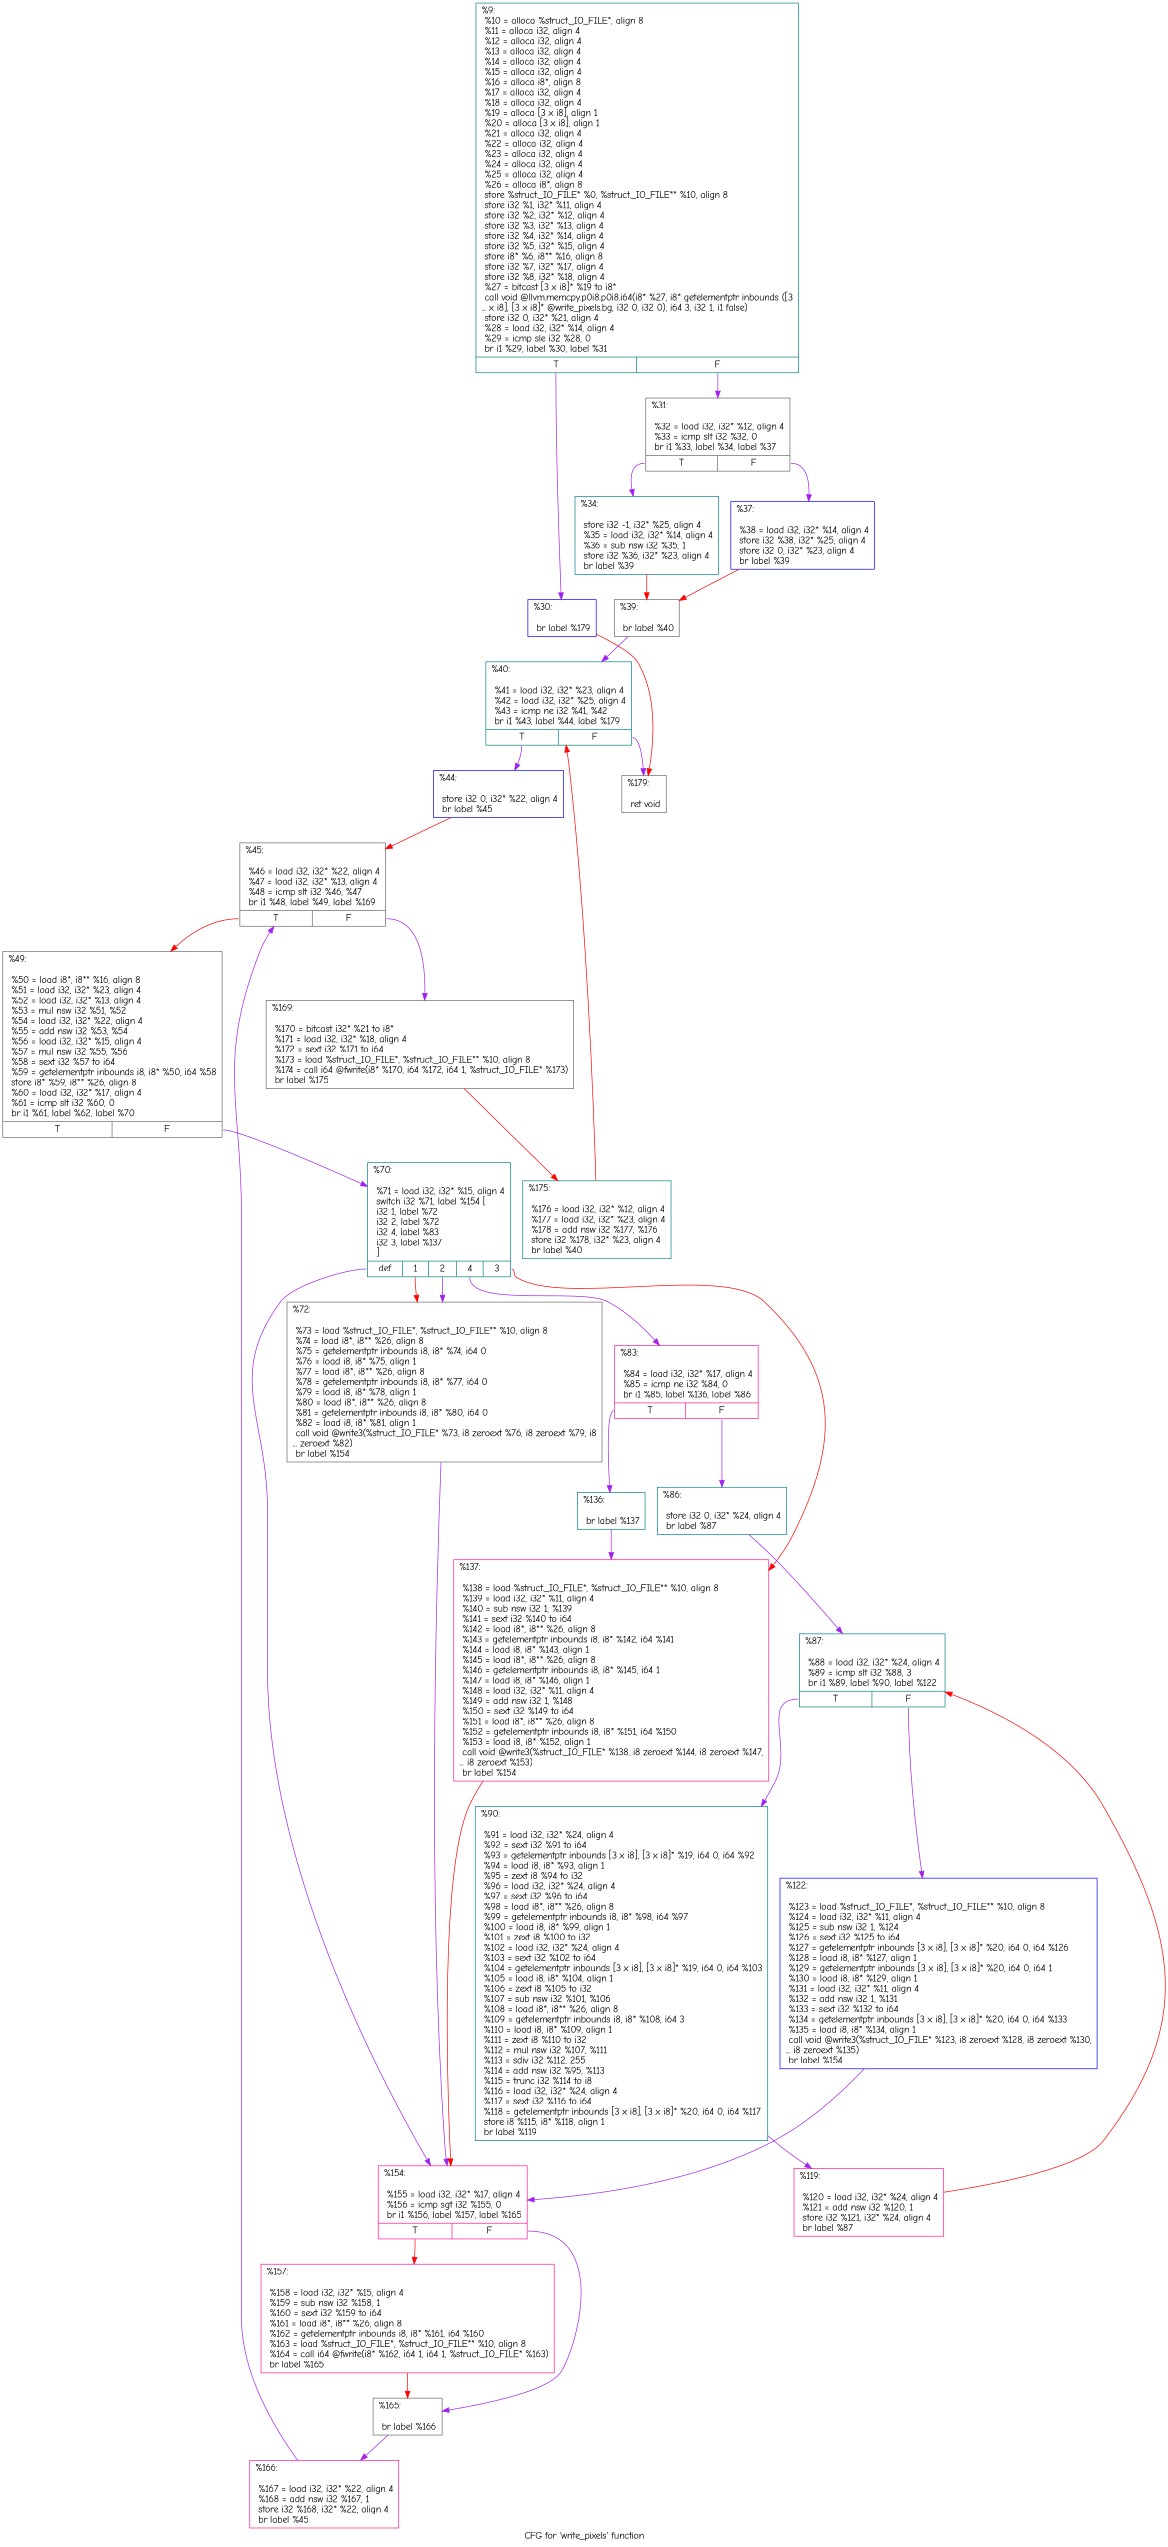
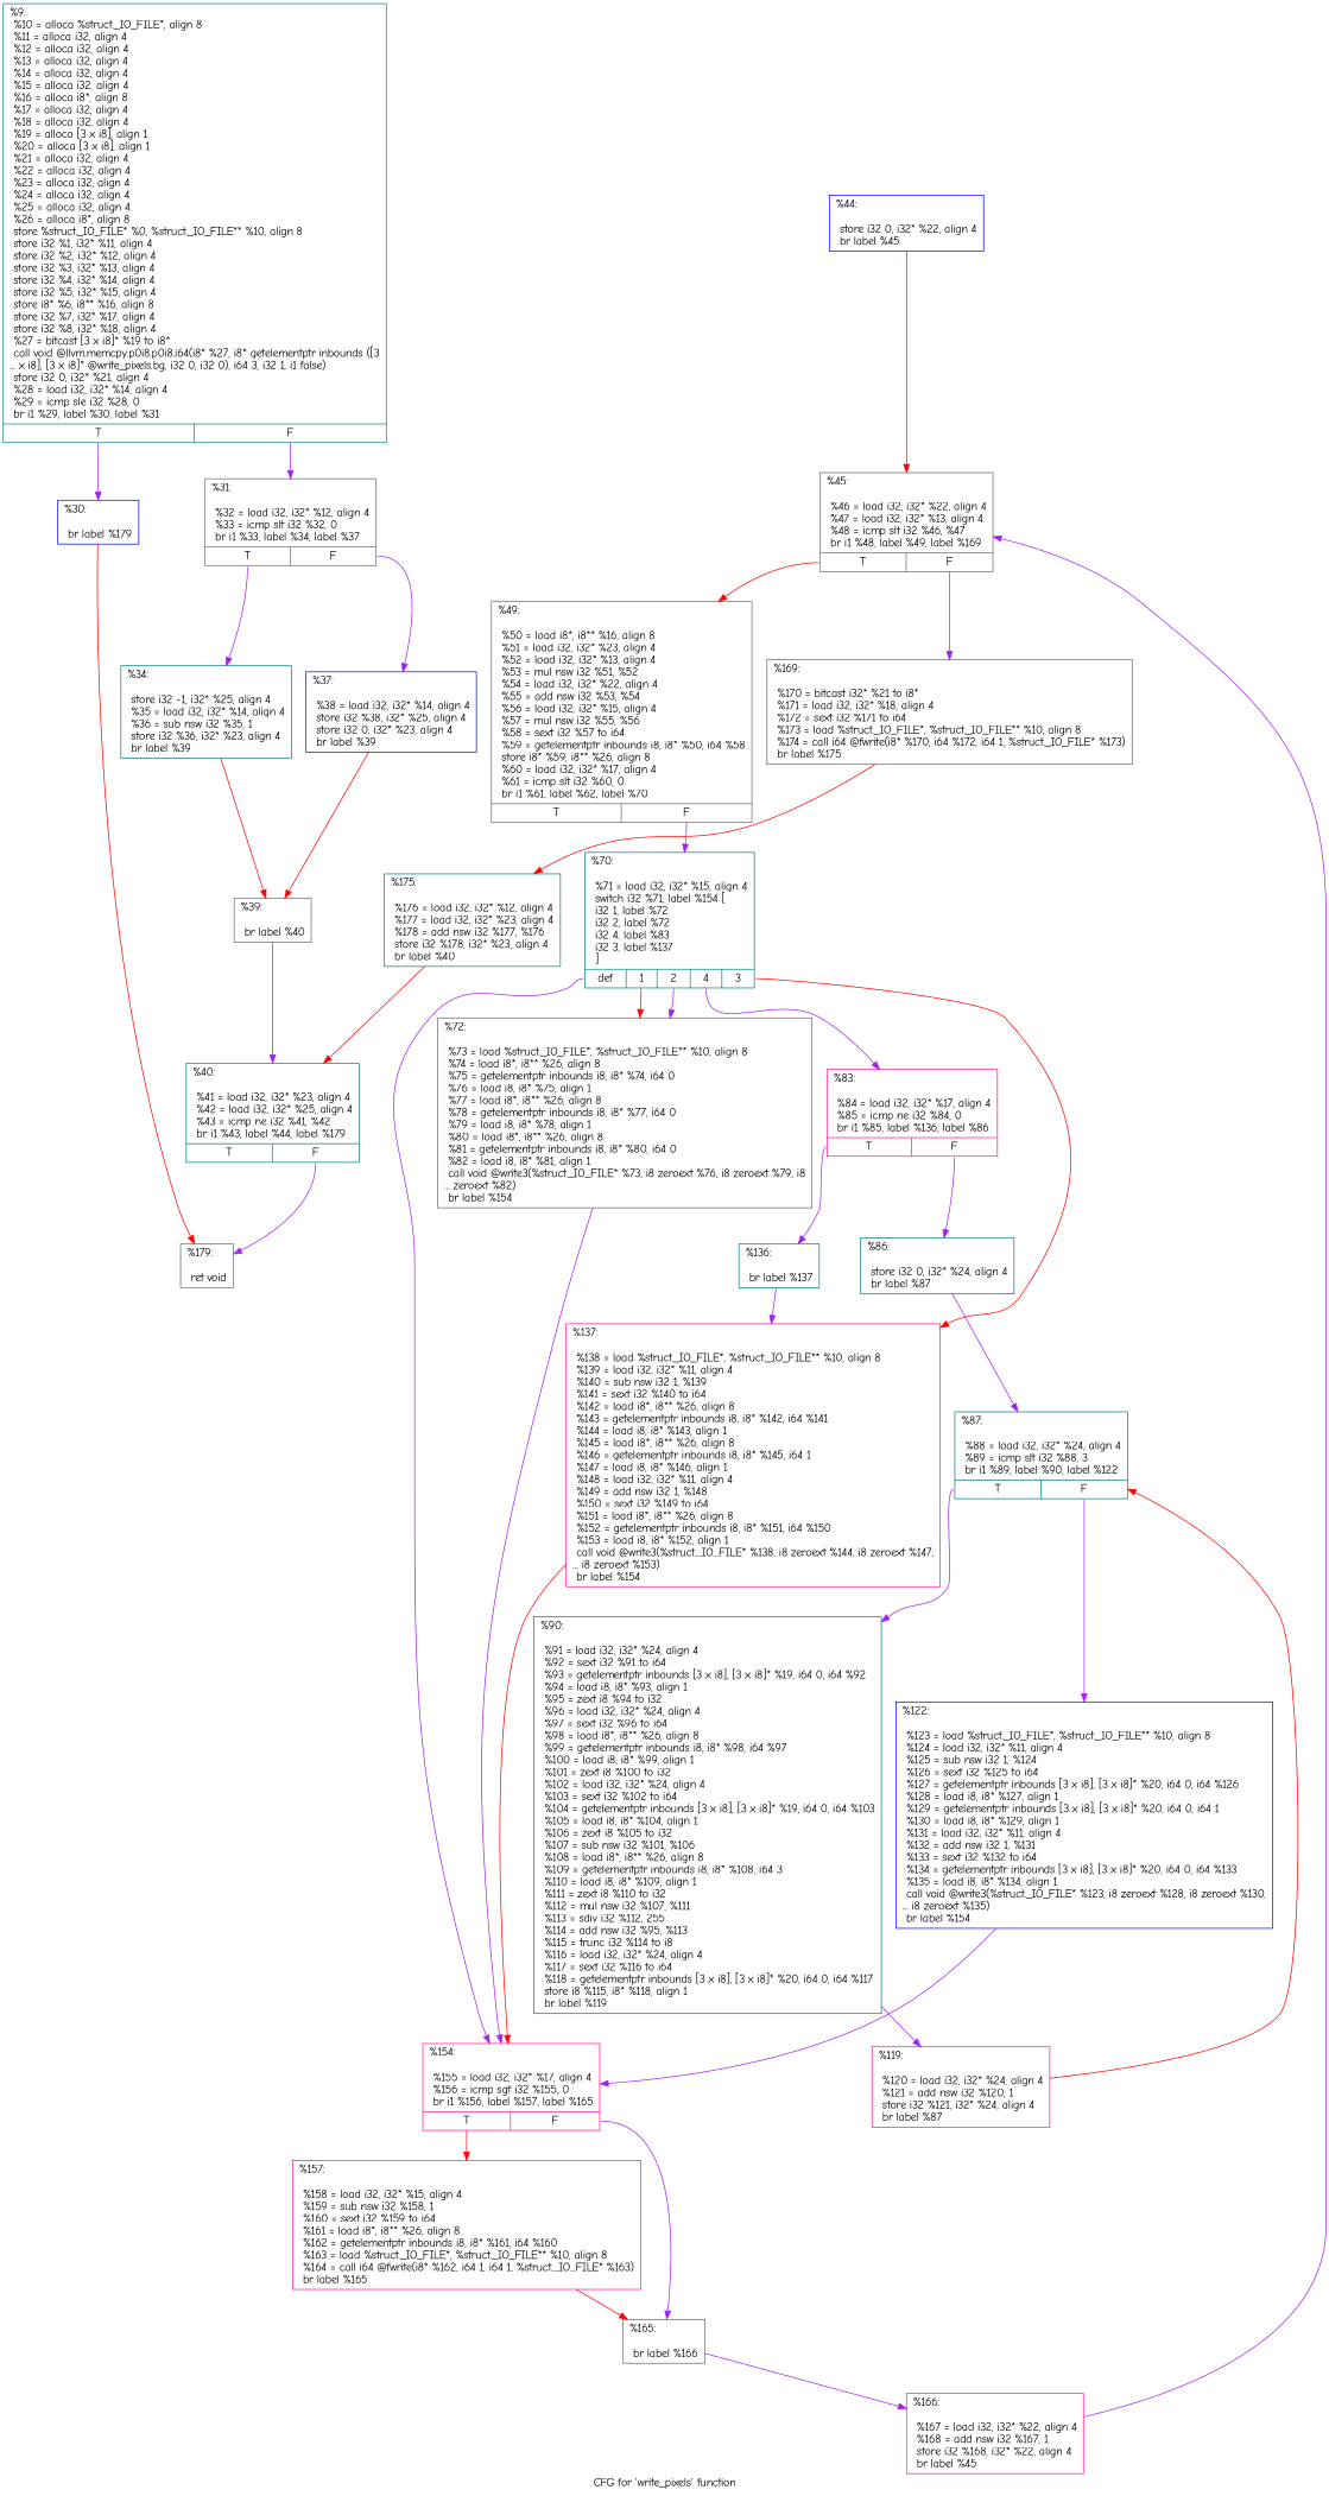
  digraph {
    fontname="Comic Neue"
    label="CFG for 'write_pixels' function"
    node [color=teal fontname="Comic Neue" shape=record]
    edge [color=purple fontname="Comic Neue"]
    n1 [label="{%9:\l  %10 = alloca %struct._IO_FILE*, align 8\l  %11 = alloca i32, align 4\l  %12 = alloca i32, align 4\l  %13 = alloca i32, align 4\l  %14 = alloca i32, align 4\l  %15 = alloca i32, align 4\l  %16 = alloca i8*, align 8\l  %17 = alloca i32, align 4\l  %18 = alloca i32, align 4\l  %19 = alloca [3 x i8], align 1\l  %20 = alloca [3 x i8], align 1\l  %21 = alloca i32, align 4\l  %22 = alloca i32, align 4\l  %23 = alloca i32, align 4\l  %24 = alloca i32, align 4\l  %25 = alloca i32, align 4\l  %26 = alloca i8*, align 8\l  store %struct._IO_FILE* %0, %struct._IO_FILE** %10, align 8\l  store i32 %1, i32* %11, align 4\l  store i32 %2, i32* %12, align 4\l  store i32 %3, i32* %13, align 4\l  store i32 %4, i32* %14, align 4\l  store i32 %5, i32* %15, align 4\l  store i8* %6, i8** %16, align 8\l  store i32 %7, i32* %17, align 4\l  store i32 %8, i32* %18, align 4\l  %27 = bitcast [3 x i8]* %19 to i8*\l  call void @llvm.memcpy.p0i8.p0i8.i64(i8* %27, i8* getelementptr inbounds ([3\l... x i8], [3 x i8]* @write_pixels.bg, i32 0, i32 0), i64 3, i32 1, i1 false)\l  store i32 0, i32* %21, align 4\l  %28 = load i32, i32* %14, align 4\l  %29 = icmp sle i32 %28, 0\l  br i1 %29, label %30, label %31\l|{<s0>T|<s1>F}}"]
    n2 [color=blue label="{%30:\l\l  br label %179\l}"]
    n3 [color=gray40 label="{%31:\l\l  %32 = load i32, i32* %12, align 4\l  %33 = icmp slt i32 %32, 0\l  br i1 %33, label %34, label %37\l|{<s0>T|<s1>F}}"]
    n4 [color=gray40 label="{%179:\l\l  ret void\l}"]
    n5 [label="{%34:\l\l  store i32 -1, i32* %25, align 4\l  %35 = load i32, i32* %14, align 4\l  %36 = sub nsw i32 %35, 1\l  store i32 %36, i32* %23, align 4\l  br label %39\l}"]
    n6 [color=blue label="{%37:\l\l  %38 = load i32, i32* %14, align 4\l  store i32 %38, i32* %25, align 4\l  store i32 0, i32* %23, align 4\l  br label %39\l}"]
    n7 [color=gray40 label="{%39:\l\l  br label %40\l}"]
    n8 [label="{%40:\l\l  %41 = load i32, i32* %23, align 4\l  %42 = load i32, i32* %25, align 4\l  %43 = icmp ne i32 %41, %42\l  br i1 %43, label %44, label %179\l|{<s0>T|<s1>F}}"]
    n9 [color=blue label="{%44:\l\l  store i32 0, i32* %22, align 4\l  br label %45\l}"]
    n10 [color=gray40 label="{%45:\l\l  %46 = load i32, i32* %22, align 4\l  %47 = load i32, i32* %13, align 4\l  %48 = icmp slt i32 %46, %47\l  br i1 %48, label %49, label %169\l|{<s0>T|<s1>F}}"]
    n11 [color=gray40 label="{%49:\l\l  %50 = load i8*, i8** %16, align 8\l  %51 = load i32, i32* %23, align 4\l  %52 = load i32, i32* %13, align 4\l  %53 = mul nsw i32 %51, %52\l  %54 = load i32, i32* %22, align 4\l  %55 = add nsw i32 %53, %54\l  %56 = load i32, i32* %15, align 4\l  %57 = mul nsw i32 %55, %56\l  %58 = sext i32 %57 to i64\l  %59 = getelementptr inbounds i8, i8* %50, i64 %58\l  store i8* %59, i8** %26, align 8\l  %60 = load i32, i32* %17, align 4\l  %61 = icmp slt i32 %60, 0\l  br i1 %61, label %62, label %70\l|{<s0>T|<s1>F}}"]
    n12 [color=gray40 label="{%169:\l\l  %170 = bitcast i32* %21 to i8*\l  %171 = load i32, i32* %18, align 4\l  %172 = sext i32 %171 to i64\l  %173 = load %struct._IO_FILE*, %struct._IO_FILE** %10, align 8\l  %174 = call i64 @fwrite(i8* %170, i64 %172, i64 1, %struct._IO_FILE* %173)\l  br label %175\l}"]
    n13 [label="{%70:\l\l  %71 = load i32, i32* %15, align 4\l  switch i32 %71, label %154 [\l    i32 1, label %72\l    i32 2, label %72\l    i32 4, label %83\l    i32 3, label %137\l  ]\l|{<s0>def|<s1>1|<s2>2|<s3>4|<s4>3}}"]
    n14 [label="{%175:\l\l  %176 = load i32, i32* %12, align 4\l  %177 = load i32, i32* %23, align 4\l  %178 = add nsw i32 %177, %176\l  store i32 %178, i32* %23, align 4\l  br label %40\l}"]
    n15 [color=deeppink label="{%154:\l\l  %155 = load i32, i32* %17, align 4\l  %156 = icmp sgt i32 %155, 0\l  br i1 %156, label %157, label %165\l|{<s0>T|<s1>F}}"]
    n16 [color=gray40 label="{%72:\l\l  %73 = load %struct._IO_FILE*, %struct._IO_FILE** %10, align 8\l  %74 = load i8*, i8** %26, align 8\l  %75 = getelementptr inbounds i8, i8* %74, i64 0\l  %76 = load i8, i8* %75, align 1\l  %77 = load i8*, i8** %26, align 8\l  %78 = getelementptr inbounds i8, i8* %77, i64 0\l  %79 = load i8, i8* %78, align 1\l  %80 = load i8*, i8** %26, align 8\l  %81 = getelementptr inbounds i8, i8* %80, i64 0\l  %82 = load i8, i8* %81, align 1\l  call void @write3(%struct._IO_FILE* %73, i8 zeroext %76, i8 zeroext %79, i8\l... zeroext %82)\l  br label %154\l}"]
    n17 [color=deeppink label="{%83:\l\l  %84 = load i32, i32* %17, align 4\l  %85 = icmp ne i32 %84, 0\l  br i1 %85, label %136, label %86\l|{<s0>T|<s1>F}}"]
    n18 [color=deeppink label="{%137:\l\l  %138 = load %struct._IO_FILE*, %struct._IO_FILE** %10, align 8\l  %139 = load i32, i32* %11, align 4\l  %140 = sub nsw i32 1, %139\l  %141 = sext i32 %140 to i64\l  %142 = load i8*, i8** %26, align 8\l  %143 = getelementptr inbounds i8, i8* %142, i64 %141\l  %144 = load i8, i8* %143, align 1\l  %145 = load i8*, i8** %26, align 8\l  %146 = getelementptr inbounds i8, i8* %145, i64 1\l  %147 = load i8, i8* %146, align 1\l  %148 = load i32, i32* %11, align 4\l  %149 = add nsw i32 1, %148\l  %150 = sext i32 %149 to i64\l  %151 = load i8*, i8** %26, align 8\l  %152 = getelementptr inbounds i8, i8* %151, i64 %150\l  %153 = load i8, i8* %152, align 1\l  call void @write3(%struct._IO_FILE* %138, i8 zeroext %144, i8 zeroext %147,\l... i8 zeroext %153)\l  br label %154\l}"]
    n19 [color=deeppink label="{%157:\l\l  %158 = load i32, i32* %15, align 4\l  %159 = sub nsw i32 %158, 1\l  %160 = sext i32 %159 to i64\l  %161 = load i8*, i8** %26, align 8\l  %162 = getelementptr inbounds i8, i8* %161, i64 %160\l  %163 = load %struct._IO_FILE*, %struct._IO_FILE** %10, align 8\l  %164 = call i64 @fwrite(i8* %162, i64 1, i64 1, %struct._IO_FILE* %163)\l  br label %165\l}"]
    n20 [color=gray40 label="{%165:\l\l  br label %166\l}"]
    n21 [label="{%136:\l\l  br label %137\l}"]
    n22 [label="{%86:\l\l  store i32 0, i32* %24, align 4\l  br label %87\l}"]
    n23 [color=deeppink label="{%166:\l\l  %167 = load i32, i32* %22, align 4\l  %168 = add nsw i32 %167, 1\l  store i32 %168, i32* %22, align 4\l  br label %45\l}"]
    n24 [label="{%87:\l\l  %88 = load i32, i32* %24, align 4\l  %89 = icmp slt i32 %88, 3\l  br i1 %89, label %90, label %122\l|{<s0>T|<s1>F}}"]
    n25 [label="{%90:\l\l  %91 = load i32, i32* %24, align 4\l  %92 = sext i32 %91 to i64\l  %93 = getelementptr inbounds [3 x i8], [3 x i8]* %19, i64 0, i64 %92\l  %94 = load i8, i8* %93, align 1\l  %95 = zext i8 %94 to i32\l  %96 = load i32, i32* %24, align 4\l  %97 = sext i32 %96 to i64\l  %98 = load i8*, i8** %26, align 8\l  %99 = getelementptr inbounds i8, i8* %98, i64 %97\l  %100 = load i8, i8* %99, align 1\l  %101 = zext i8 %100 to i32\l  %102 = load i32, i32* %24, align 4\l  %103 = sext i32 %102 to i64\l  %104 = getelementptr inbounds [3 x i8], [3 x i8]* %19, i64 0, i64 %103\l  %105 = load i8, i8* %104, align 1\l  %106 = zext i8 %105 to i32\l  %107 = sub nsw i32 %101, %106\l  %108 = load i8*, i8** %26, align 8\l  %109 = getelementptr inbounds i8, i8* %108, i64 3\l  %110 = load i8, i8* %109, align 1\l  %111 = zext i8 %110 to i32\l  %112 = mul nsw i32 %107, %111\l  %113 = sdiv i32 %112, 255\l  %114 = add nsw i32 %95, %113\l  %115 = trunc i32 %114 to i8\l  %116 = load i32, i32* %24, align 4\l  %117 = sext i32 %116 to i64\l  %118 = getelementptr inbounds [3 x i8], [3 x i8]* %20, i64 0, i64 %117\l  store i8 %115, i8* %118, align 1\l  br label %119\l}"]
    n26 [color=blue label="{%122:\l\l  %123 = load %struct._IO_FILE*, %struct._IO_FILE** %10, align 8\l  %124 = load i32, i32* %11, align 4\l  %125 = sub nsw i32 1, %124\l  %126 = sext i32 %125 to i64\l  %127 = getelementptr inbounds [3 x i8], [3 x i8]* %20, i64 0, i64 %126\l  %128 = load i8, i8* %127, align 1\l  %129 = getelementptr inbounds [3 x i8], [3 x i8]* %20, i64 0, i64 1\l  %130 = load i8, i8* %129, align 1\l  %131 = load i32, i32* %11, align 4\l  %132 = add nsw i32 1, %131\l  %133 = sext i32 %132 to i64\l  %134 = getelementptr inbounds [3 x i8], [3 x i8]* %20, i64 0, i64 %133\l  %135 = load i8, i8* %134, align 1\l  call void @write3(%struct._IO_FILE* %123, i8 zeroext %128, i8 zeroext %130,\l... i8 zeroext %135)\l  br label %154\l}"]
    n27 [color=deeppink label="{%119:\l\l  %120 = load i32, i32* %24, align 4\l  %121 = add nsw i32 %120, 1\l  store i32 %121, i32* %24, align 4\l  br label %87\l}"]
    n1 -> n2 [tailport=s0]
    n1 -> n3 [tailport=s1]
    n2 -> n4 [color=red]
    n3 -> n5 [tailport=s0]
    n3 -> n6 [tailport=s1]
    n5 -> n7 [color=red]
    n6 -> n7 [color=red]
    n7 -> n8
    n8 -> n4 [tailport=s1]
-   n8 -> n9 [tailport=s0]
    n9 -> n10 [color=red]
    n10 -> n11 [color=red tailport=s0]
    n10 -> n12 [tailport=s1]
    n11 -> n13 [tailport=s1]
    n12 -> n14 [color=red]
    n13 -> n15 [tailport=s0]
    n13 -> n16 [color=red tailport=s1]
    n13 -> n16 [tailport=s2]
    n13 -> n17 [tailport=s3]
    n13 -> n18 [color=red tailport=s4]
    n14 -> n8 [color=red]
    n15 -> n19 [color=red tailport=s0]
    n15 -> n20 [tailport=s1]
    n16 -> n15
    n17 -> n21 [tailport=s0]
    n17 -> n22 [tailport=s1]
    n18 -> n15 [color=red]
    n19 -> n20 [color=red]
    n20 -> n23
    n21 -> n18
    n22 -> n24
    n23 -> n10
    n24 -> n25 [tailport=s0]
    n24 -> n26 [tailport=s1]
    n25 -> n27
    n26 -> n15
    n27 -> n24 [color=red]
  }
